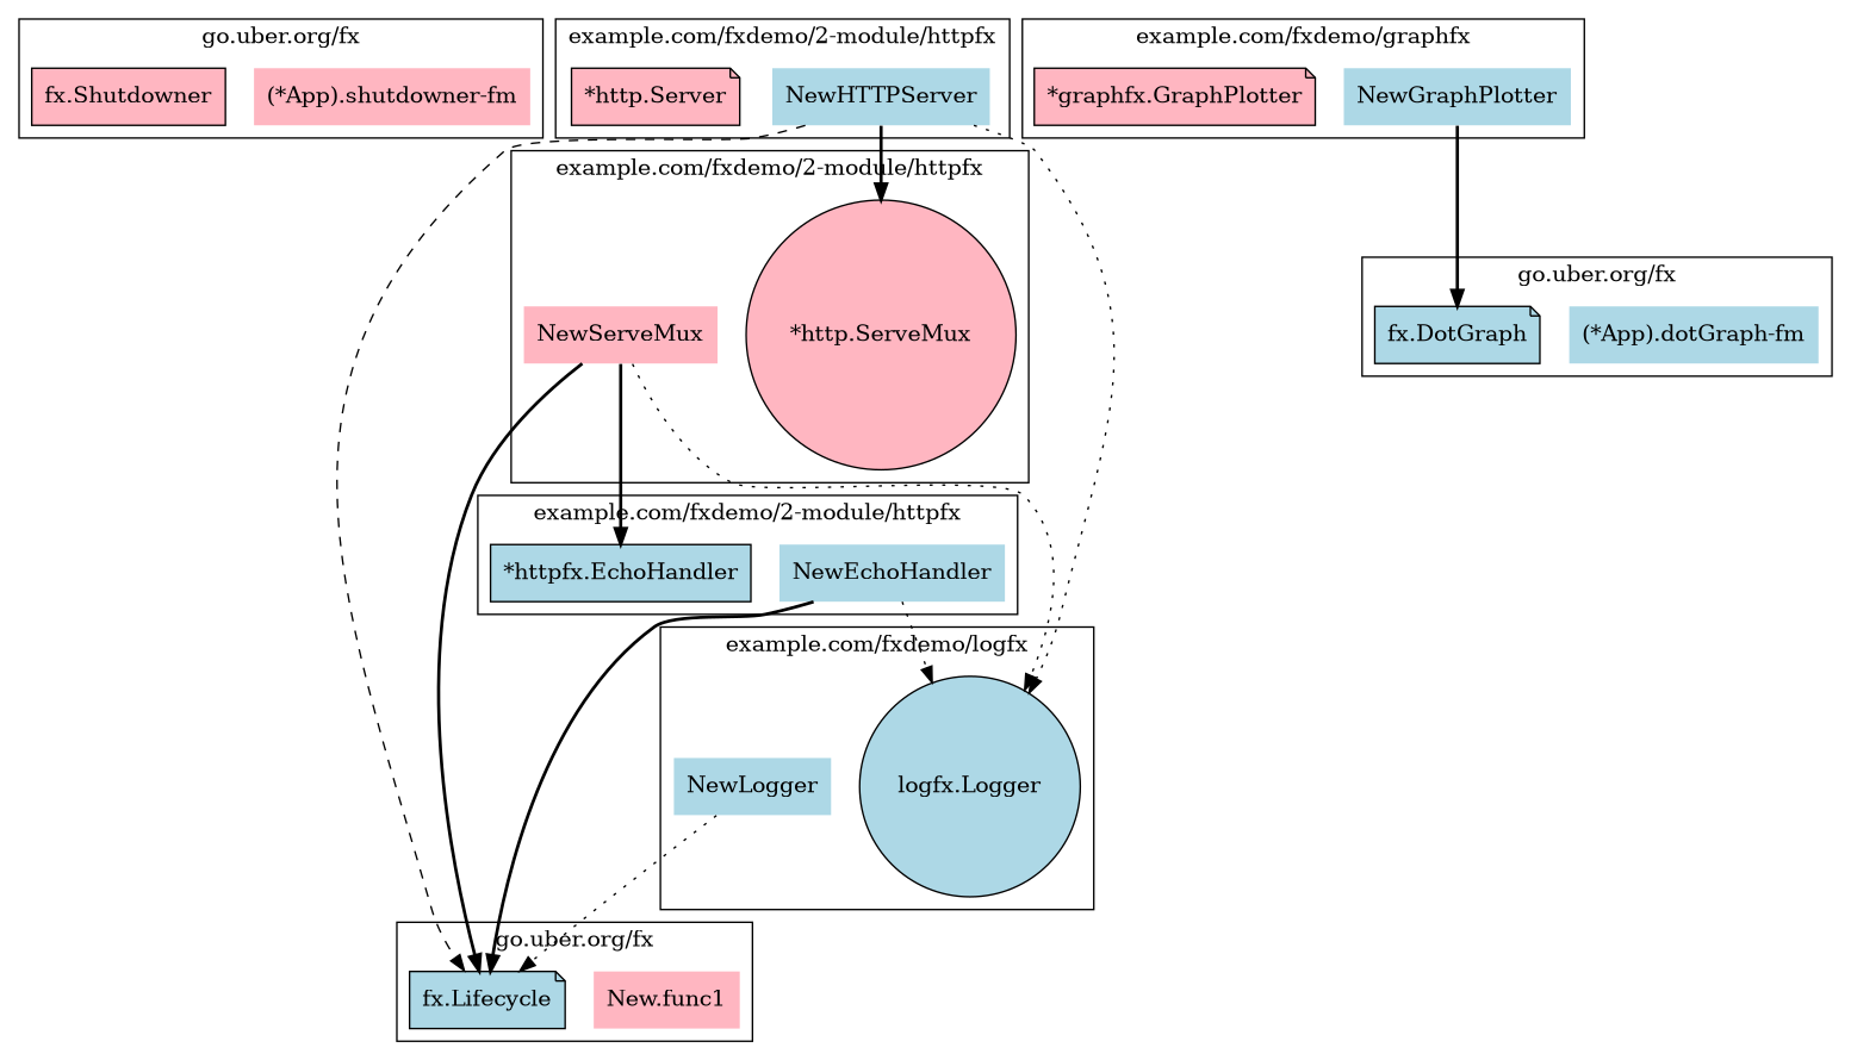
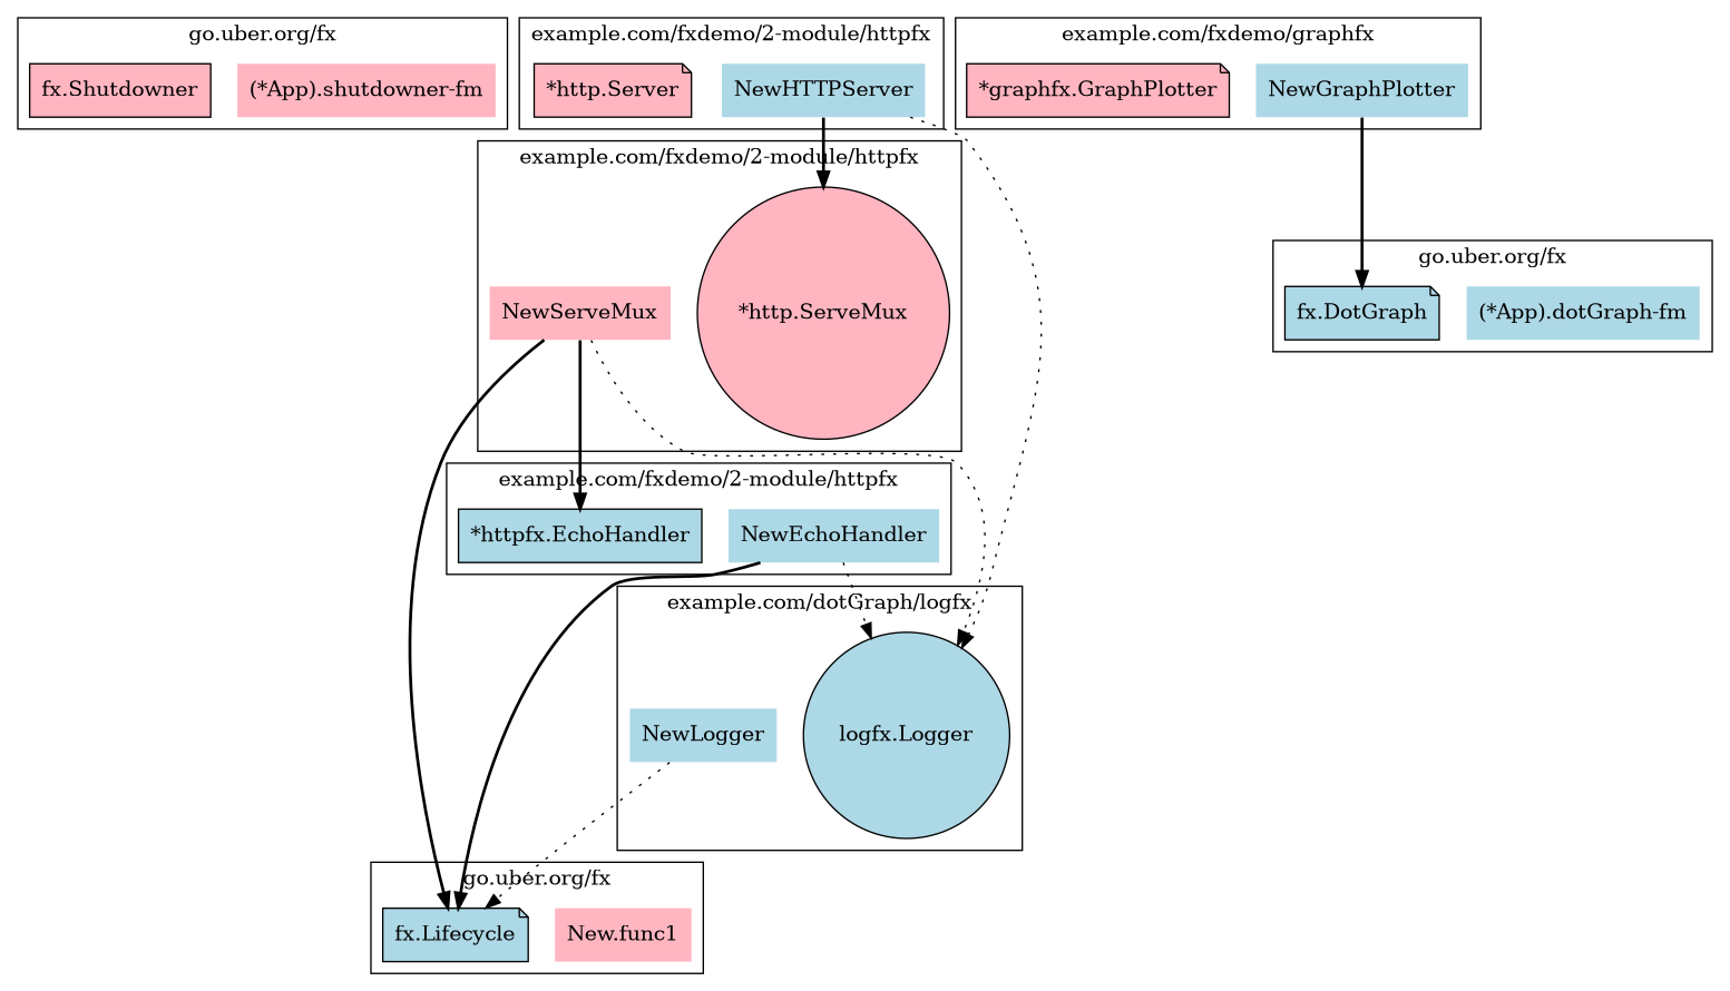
  digraph {
    compound=true
    rankdir=TB
    node [fillcolor=lightblue shape=plaintext style=filled]
    edge [style=bold]
    n1 [fillcolor=lightpink label="(*App).shutdowner-fm"]
    n2 [fillcolor=lightpink label="fx.Shutdowner" shape=box]
    n3 [fillcolor=lightpink label="New.func1"]
    n4 [label="fx.Lifecycle" shape=note]
    n5 [label="(*App).dotGraph-fm"]
    n6 [label="fx.DotGraph" shape=note]
    n7 [label=NewGraphPlotter]
    n8 [fillcolor=lightpink label="*graphfx.GraphPlotter" shape=note]
    n9 [label=NewHTTPServer]
    n10 [fillcolor=lightpink label="*http.Server" shape=note]
    n11 [label=NewEchoHandler]
    n12 [label="*httpfx.EchoHandler" shape=box]
    n13 [fillcolor=lightpink label="*http.ServeMux" shape=circle]
    n14 [fillcolor=lightpink label=NewServeMux]
    n15 [label="logfx.Logger" shape=circle]
    n16 [label=NewLogger]
    subgraph cluster_1 {
      label="go.uber.org/fx"
      n1
      n2
    }
    subgraph cluster_2 {
      label="go.uber.org/fx"
      n3
      n4
    }
    subgraph cluster_3 {
      label="go.uber.org/fx"
      n5
      n6
    }
    subgraph cluster_4 {
      label="example.com/fxdemo/graphfx"
      n7
      n8
    }
    subgraph cluster_5 {
      label="example.com/fxdemo/2-module/httpfx"
      n9
      n10
    }
    subgraph cluster_6 {
      label="example.com/fxdemo/2-module/httpfx"
      n11
      n12
    }
    subgraph cluster_7 {
      label="example.com/fxdemo/2-module/httpfx"
      n13
      n14
    }
    subgraph cluster_8 {
-     label="example.com/fxdemo/logfx"
+     label="example.com/dotGraph/logfx"
      n15
      n16
    }
    n7 -> n6
-   n9 -> n4 [style=dashed]
    n9 -> n13
    n9 -> n15 [style=dotted]
    n11 -> n4
    n11 -> n15 [style=dotted]
    n14 -> n4
    n14 -> n12
    n14 -> n15 [style=dotted]
    n16 -> n4 [style=dotted]
  }
